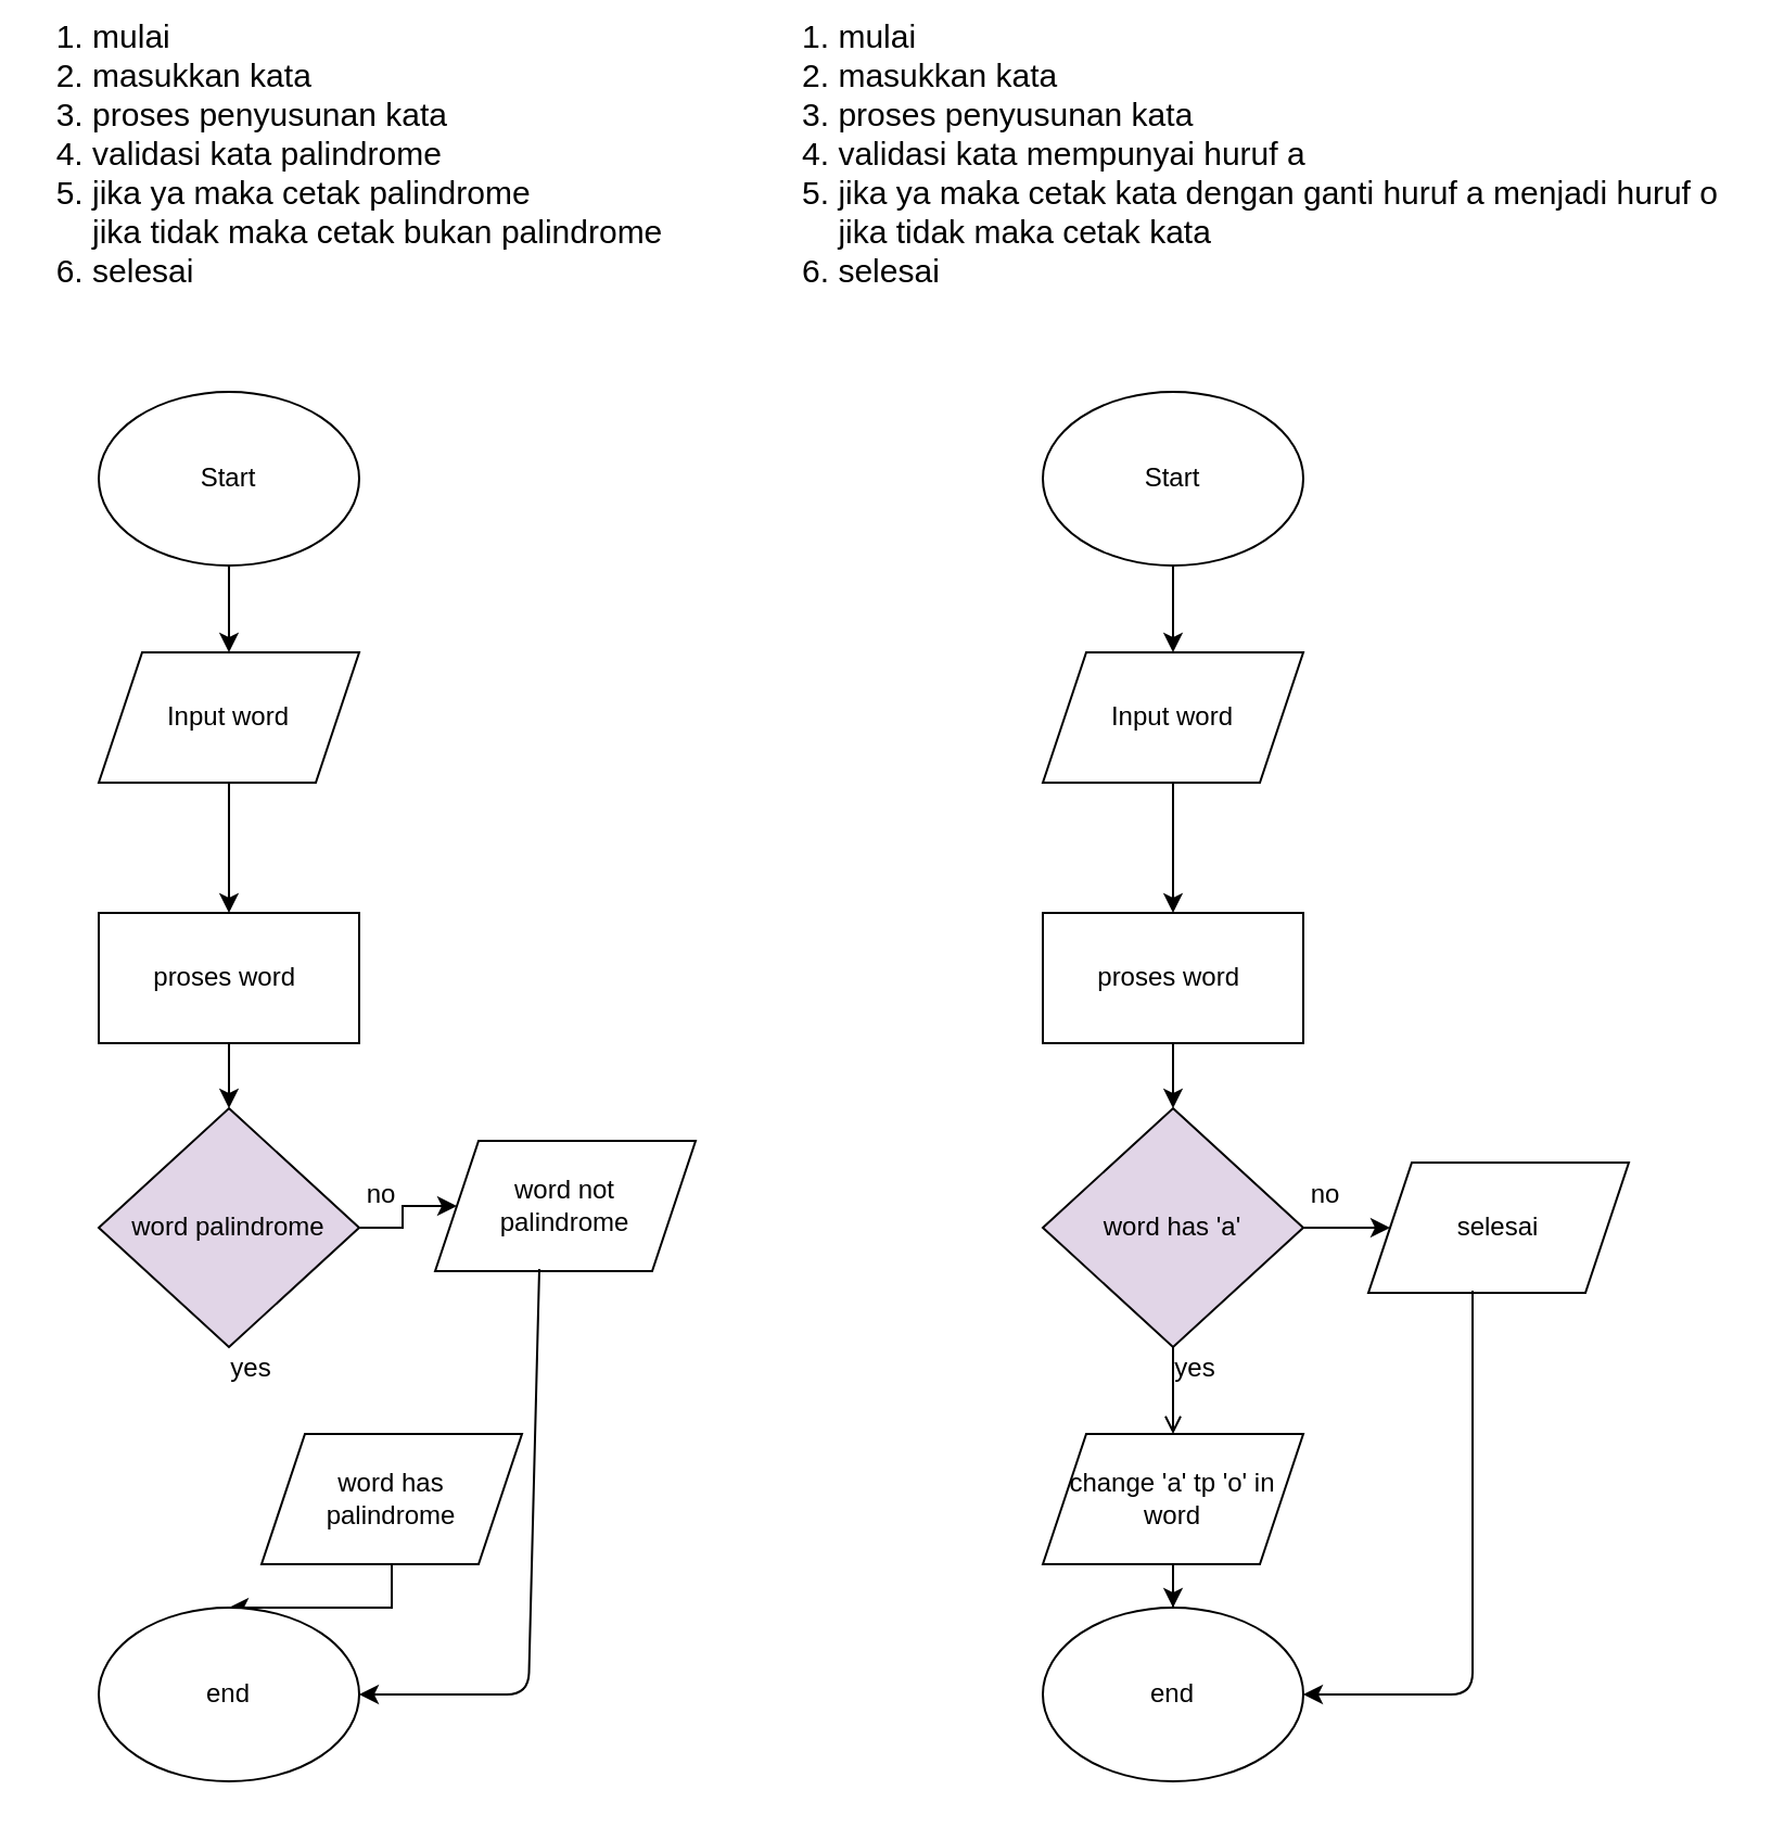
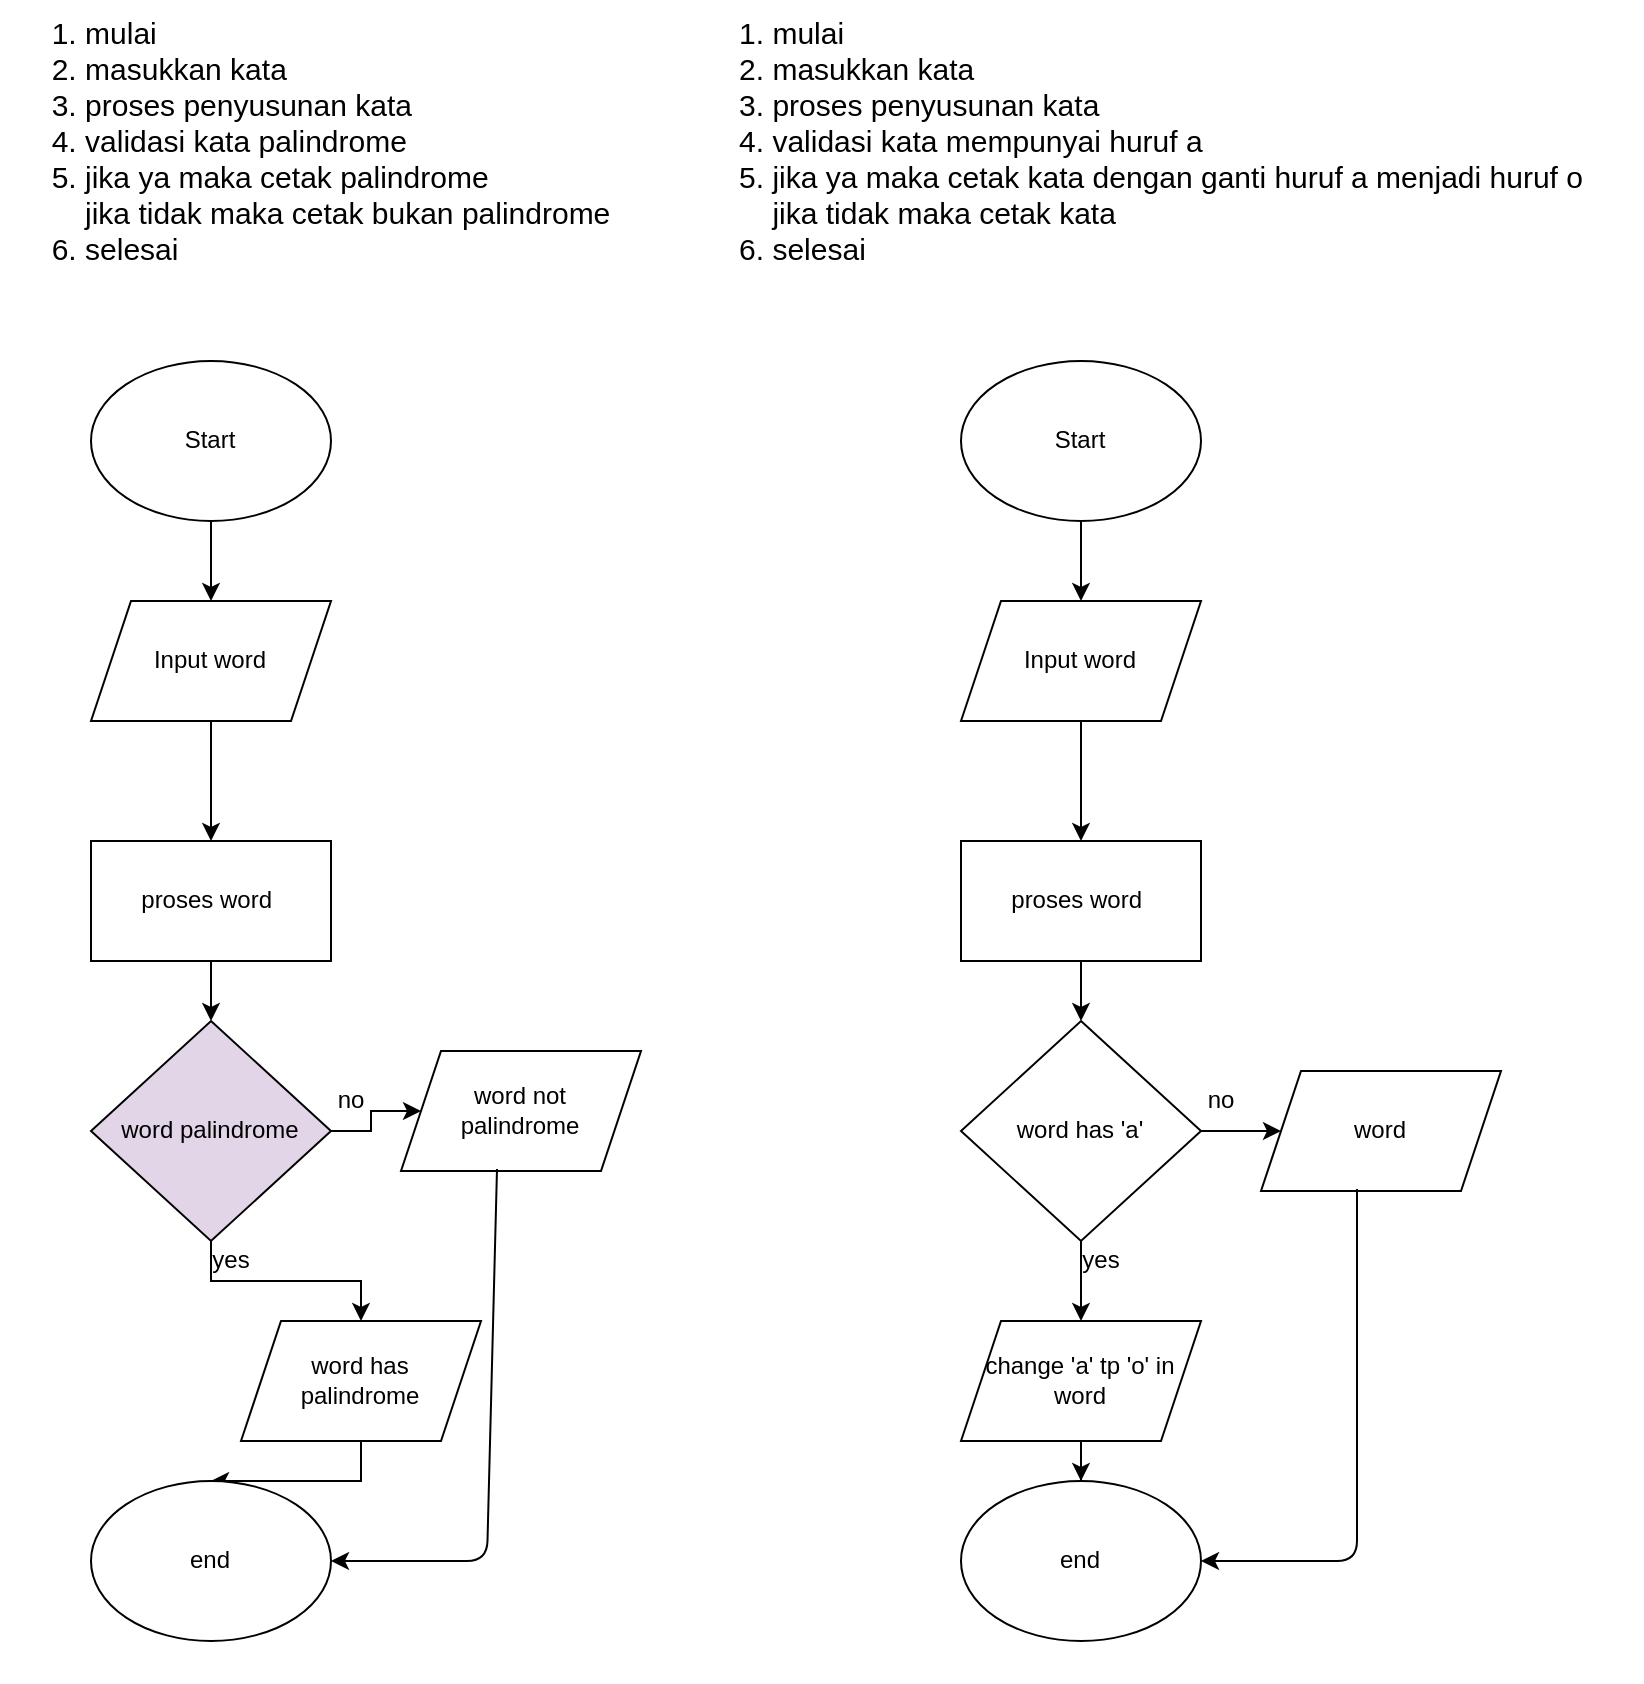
  <mxCell id="0" />
  <mxCell id="1" parent="0" />
  <mxCell id="2" value="" style="edgeStyle=orthogonalEdgeStyle;rounded=0;orthogonalLoop=1;jettySize=auto;html=1;" parent="1" source="3" target="5" edge="1"><mxGeometry relative="1" as="geometry" /></mxCell>
  <mxCell id="3" value="Start" style="ellipse;whiteSpace=wrap;html=1;" parent="1" vertex="1"><mxGeometry x="45" y="180" width="120" height="80" as="geometry" /></mxCell>
  <mxCell id="4" value="" style="edgeStyle=orthogonalEdgeStyle;rounded=0;orthogonalLoop=1;jettySize=auto;html=1;entryX=0.5;entryY=0;entryDx=0;entryDy=0;" parent="1" source="5" target="7" edge="1"><mxGeometry relative="1" as="geometry"><mxPoint x="105" y="420" as="targetPoint" /></mxGeometry></mxCell>
  <mxCell id="5" value="Input word" style="shape=parallelogram;perimeter=parallelogramPerimeter;whiteSpace=wrap;html=1;fixedSize=1;" parent="1" vertex="1"><mxGeometry x="45" y="300" width="120" height="60" as="geometry" /></mxCell>
  <mxCell id="6" value="" style="edgeStyle=orthogonalEdgeStyle;rounded=0;orthogonalLoop=1;jettySize=auto;html=1;" parent="1" source="7" target="10" edge="1"><mxGeometry relative="1" as="geometry" /></mxCell>
  <mxCell id="7" value="proses word&amp;nbsp;" style="whiteSpace=wrap;html=1;" parent="1" vertex="1"><mxGeometry x="45" y="420" width="120" height="60" as="geometry" /></mxCell>
  <mxCell id="8" value="" style="edgeStyle=orthogonalEdgeStyle;rounded=0;orthogonalLoop=1;jettySize=auto;html=1;" parent="1" source="10" target="11" edge="1"><mxGeometry relative="1" as="geometry" /></mxCell>
+ <mxCell id="9" value="" style="edgeStyle=orthogonalEdgeStyle;rounded=0;orthogonalLoop=1;jettySize=auto;html=1;" parent="1" source="10" target="13" edge="1"><mxGeometry relative="1" as="geometry" /></mxCell>
  <mxCell id="10" value="word palindrome" style="rhombus;whiteSpace=wrap;html=1;fillColor=#e1d5e7;" parent="1" vertex="1"><mxGeometry x="45" y="510" width="120" height="110" as="geometry" /></mxCell>
  <mxCell id="11" value="word not&lt;br&gt;palindrome" style="shape=parallelogram;perimeter=parallelogramPerimeter;whiteSpace=wrap;html=1;fixedSize=1;" parent="1" vertex="1"><mxGeometry x="200" y="525" width="120" height="60" as="geometry" /></mxCell>
  <mxCell id="12" value="" style="edgeStyle=orthogonalEdgeStyle;rounded=0;orthogonalLoop=1;jettySize=auto;html=1;" parent="1" source="13" target="16" edge="1"><mxGeometry relative="1" as="geometry" /></mxCell>
  <mxCell id="13" value="word has&lt;br&gt;palindrome" style="shape=parallelogram;perimeter=parallelogramPerimeter;whiteSpace=wrap;html=1;fixedSize=1;" parent="1" vertex="1"><mxGeometry x="120" y="660" width="120" height="60" as="geometry" /></mxCell>
  <mxCell id="14" value="no" style="text;html=1;align=center;verticalAlign=middle;resizable=0;points=[];autosize=1;" parent="1" vertex="1"><mxGeometry x="160" y="540" width="30" height="20" as="geometry" /></mxCell>
  <mxCell id="15" value="yes" style="text;html=1;align=center;verticalAlign=middle;resizable=0;points=[];autosize=1;" parent="1" vertex="1"><mxGeometry x="100" y="620" width="30" height="20" as="geometry" /></mxCell>
  <mxCell id="16" value="end" style="ellipse;whiteSpace=wrap;html=1;" parent="1" vertex="1"><mxGeometry x="45" y="740" width="120" height="80" as="geometry" /></mxCell>
  <mxCell id="17" value="" style="endArrow=classic;html=1;exitX=0.4;exitY=0.983;exitDx=0;exitDy=0;exitPerimeter=0;entryX=1;entryY=0.5;entryDx=0;entryDy=0;" parent="1" source="11" target="16" edge="1"><mxGeometry width="50" height="50" relative="1" as="geometry"><mxPoint x="355" y="590" as="sourcePoint" /><mxPoint x="405" y="540" as="targetPoint" /><Array as="points"><mxPoint x="243" y="780" /></Array></mxGeometry></mxCell>
  <mxCell id="18" value="" style="edgeStyle=orthogonalEdgeStyle;rounded=0;orthogonalLoop=1;jettySize=auto;html=1;" parent="1" source="19" target="21" edge="1"><mxGeometry relative="1" as="geometry" /></mxCell>
  <mxCell id="19" value="Start" style="ellipse;whiteSpace=wrap;html=1;" parent="1" vertex="1"><mxGeometry x="480" y="180" width="120" height="80" as="geometry" /></mxCell>
  <mxCell id="20" value="" style="edgeStyle=orthogonalEdgeStyle;rounded=0;orthogonalLoop=1;jettySize=auto;html=1;entryX=0.5;entryY=0;entryDx=0;entryDy=0;" parent="1" source="21" target="23" edge="1"><mxGeometry relative="1" as="geometry"><mxPoint x="540" y="420" as="targetPoint" /></mxGeometry></mxCell>
  <mxCell id="21" value="Input word" style="shape=parallelogram;perimeter=parallelogramPerimeter;whiteSpace=wrap;html=1;fixedSize=1;" parent="1" vertex="1"><mxGeometry x="480" y="300" width="120" height="60" as="geometry" /></mxCell>
  <mxCell id="22" value="" style="edgeStyle=orthogonalEdgeStyle;rounded=0;orthogonalLoop=1;jettySize=auto;html=1;" parent="1" source="23" target="26" edge="1"><mxGeometry relative="1" as="geometry" /></mxCell>
  <mxCell id="23" value="proses word&amp;nbsp;" style="whiteSpace=wrap;html=1;" parent="1" vertex="1"><mxGeometry x="480" y="420" width="120" height="60" as="geometry" /></mxCell>
  <mxCell id="24" value="" style="edgeStyle=orthogonalEdgeStyle;rounded=0;orthogonalLoop=1;jettySize=auto;html=1;" parent="1" source="26" target="27" edge="1"><mxGeometry relative="1" as="geometry" /></mxCell>
- <mxCell id="25" value="" style="edgeStyle=orthogonalEdgeStyle;rounded=0;orthogonalLoop=1;jettySize=auto;html=1;endArrow=open;" parent="1" source="26" target="29" edge="1"><mxGeometry relative="1" as="geometry" /></mxCell>
- <mxCell id="26" value="word has 'a'" style="rhombus;whiteSpace=wrap;html=1;fillColor=#e1d5e7;" parent="1" vertex="1"><mxGeometry x="480" y="510" width="120" height="110" as="geometry" /></mxCell>
- <mxCell id="27" value="selesai" style="shape=parallelogram;perimeter=parallelogramPerimeter;whiteSpace=wrap;html=1;fixedSize=1;" parent="1" vertex="1"><mxGeometry x="630" y="535" width="120" height="60" as="geometry" /></mxCell>
+ <mxCell id="25" value="" style="edgeStyle=orthogonalEdgeStyle;rounded=0;orthogonalLoop=1;jettySize=auto;html=1;" parent="1" source="26" target="29" edge="1"><mxGeometry relative="1" as="geometry" /></mxCell>
+ <mxCell id="26" value="word has 'a'" style="rhombus;whiteSpace=wrap;html=1;" parent="1" vertex="1"><mxGeometry x="480" y="510" width="120" height="110" as="geometry" /></mxCell>
+ <mxCell id="27" value="word" style="shape=parallelogram;perimeter=parallelogramPerimeter;whiteSpace=wrap;html=1;fixedSize=1;" parent="1" vertex="1"><mxGeometry x="630" y="535" width="120" height="60" as="geometry" /></mxCell>
  <mxCell id="28" value="" style="edgeStyle=orthogonalEdgeStyle;rounded=0;orthogonalLoop=1;jettySize=auto;html=1;" parent="1" source="29" target="32" edge="1"><mxGeometry relative="1" as="geometry" /></mxCell>
  <mxCell id="29" value="change 'a' tp 'o' in word" style="shape=parallelogram;perimeter=parallelogramPerimeter;whiteSpace=wrap;html=1;fixedSize=1;" parent="1" vertex="1"><mxGeometry x="480" y="660" width="120" height="60" as="geometry" /></mxCell>
  <mxCell id="30" value="no" style="text;html=1;align=center;verticalAlign=middle;resizable=0;points=[];autosize=1;" parent="1" vertex="1"><mxGeometry x="595" y="540" width="30" height="20" as="geometry" /></mxCell>
  <mxCell id="31" value="yes" style="text;html=1;align=center;verticalAlign=middle;resizable=0;points=[];autosize=1;" parent="1" vertex="1"><mxGeometry x="535" y="620" width="30" height="20" as="geometry" /></mxCell>
  <mxCell id="32" value="end" style="ellipse;whiteSpace=wrap;html=1;" parent="1" vertex="1"><mxGeometry x="480" y="740" width="120" height="80" as="geometry" /></mxCell>
  <mxCell id="33" value="" style="endArrow=classic;html=1;exitX=0.4;exitY=0.983;exitDx=0;exitDy=0;exitPerimeter=0;entryX=1;entryY=0.5;entryDx=0;entryDy=0;" parent="1" source="27" target="32" edge="1"><mxGeometry width="50" height="50" relative="1" as="geometry"><mxPoint x="790" y="590" as="sourcePoint" /><mxPoint x="840" y="540" as="targetPoint" /><Array as="points"><mxPoint x="678" y="780" /></Array></mxGeometry></mxCell>
  <mxCell id="34" value="&lt;div style=&quot;text-align: left ; font-size: 15px&quot;&gt;&lt;font style=&quot;font-size: 15px&quot;&gt;1. mulai&lt;/font&gt;&lt;/div&gt;&lt;div style=&quot;text-align: left ; font-size: 15px&quot;&gt;&lt;span&gt;&lt;font style=&quot;font-size: 15px&quot;&gt;2. masukkan kata&lt;/font&gt;&lt;/span&gt;&lt;/div&gt;&lt;div style=&quot;text-align: left ; font-size: 15px&quot;&gt;&lt;span&gt;&lt;font style=&quot;font-size: 15px&quot;&gt;3. proses penyusunan kata&lt;/font&gt;&lt;/span&gt;&lt;/div&gt;&lt;div style=&quot;text-align: left ; font-size: 15px&quot;&gt;&lt;span&gt;&lt;font style=&quot;font-size: 15px&quot;&gt;4. validasi kata palindrome&lt;/font&gt;&lt;/span&gt;&lt;/div&gt;&lt;div style=&quot;text-align: left ; font-size: 15px&quot;&gt;&lt;span&gt;&lt;font style=&quot;font-size: 15px&quot;&gt;5. jika ya maka cetak palindrome&lt;/font&gt;&lt;/span&gt;&lt;/div&gt;&lt;div style=&quot;text-align: left ; font-size: 15px&quot;&gt;&lt;span&gt;&lt;font style=&quot;font-size: 15px&quot;&gt;&amp;nbsp; &amp;nbsp; jika tidak maka cetak bukan palindrome&lt;/font&gt;&lt;/span&gt;&lt;/div&gt;&lt;div style=&quot;text-align: left ; font-size: 15px&quot;&gt;&lt;font style=&quot;font-size: 15px&quot;&gt;6. selesai&lt;/font&gt;&lt;/div&gt;" style="text;html=1;align=center;verticalAlign=middle;resizable=0;points=[];autosize=1;" vertex="1" parent="1"><mxGeometry x="20" y="20" width="290" height="100" as="geometry" /></mxCell>
  <mxCell id="35" value="&lt;div style=&quot;text-align: left ; font-size: 15px&quot;&gt;&lt;font style=&quot;font-size: 15px&quot;&gt;1. mulai&lt;/font&gt;&lt;/div&gt;&lt;div style=&quot;text-align: left ; font-size: 15px&quot;&gt;&lt;span&gt;&lt;font style=&quot;font-size: 15px&quot;&gt;2. masukkan kata&lt;/font&gt;&lt;/span&gt;&lt;/div&gt;&lt;div style=&quot;text-align: left ; font-size: 15px&quot;&gt;&lt;span&gt;&lt;font style=&quot;font-size: 15px&quot;&gt;3. proses penyusunan kata&lt;/font&gt;&lt;/span&gt;&lt;/div&gt;&lt;div style=&quot;text-align: left ; font-size: 15px&quot;&gt;&lt;span&gt;&lt;font style=&quot;font-size: 15px&quot;&gt;4. validasi kata mempunyai huruf a&lt;/font&gt;&lt;/span&gt;&lt;/div&gt;&lt;div style=&quot;text-align: left ; font-size: 15px&quot;&gt;&lt;span&gt;&lt;font style=&quot;font-size: 15px&quot;&gt;5. jika ya maka cetak kata dengan ganti huruf a menjadi huruf o&lt;/font&gt;&lt;/span&gt;&lt;/div&gt;&lt;div style=&quot;text-align: left ; font-size: 15px&quot;&gt;&lt;span&gt;&lt;font style=&quot;font-size: 15px&quot;&gt;&amp;nbsp; &amp;nbsp; jika tidak maka cetak kata&lt;/font&gt;&lt;/span&gt;&lt;/div&gt;&lt;div style=&quot;text-align: left ; font-size: 15px&quot;&gt;&lt;font style=&quot;font-size: 15px&quot;&gt;6. selesai&lt;/font&gt;&lt;/div&gt;" style="text;html=1;align=center;verticalAlign=middle;resizable=0;points=[];autosize=1;" vertex="1" parent="1"><mxGeometry x="360" y="20" width="440" height="100" as="geometry" /></mxCell>
